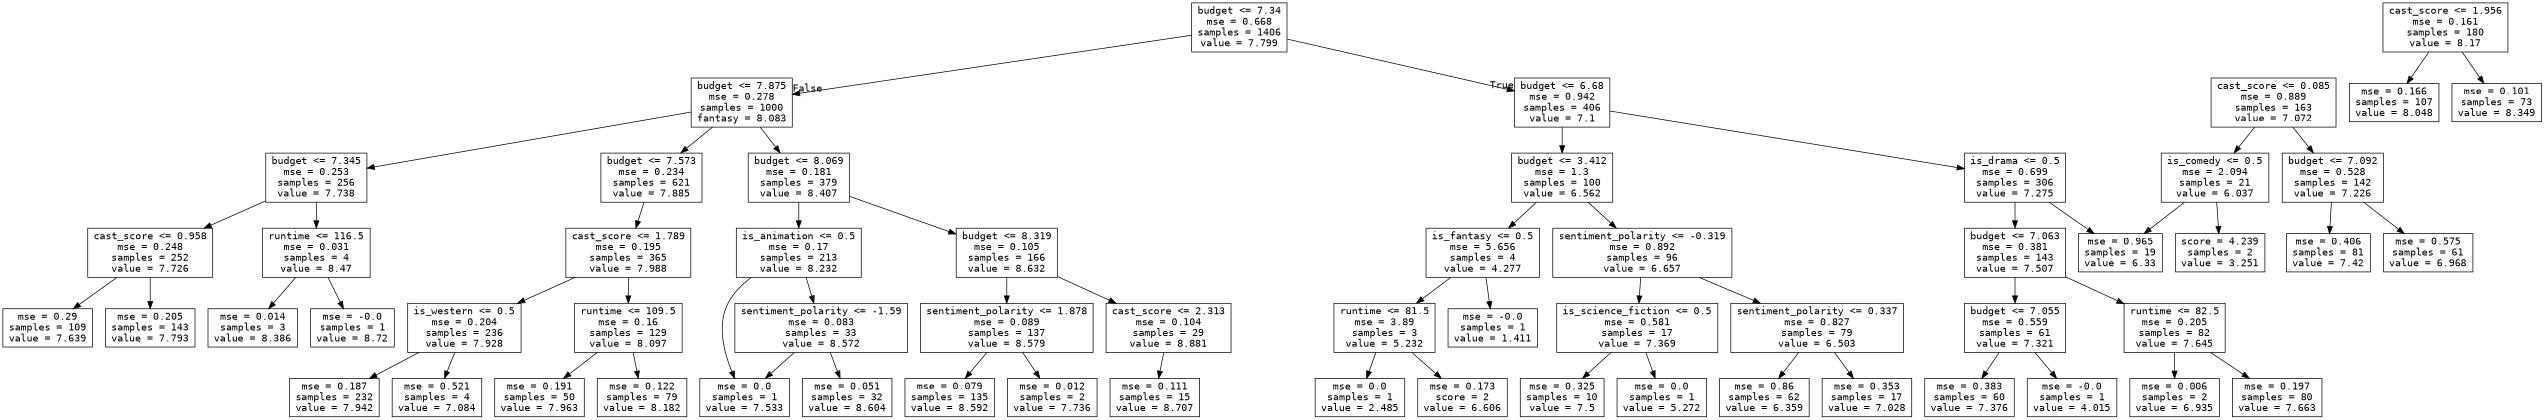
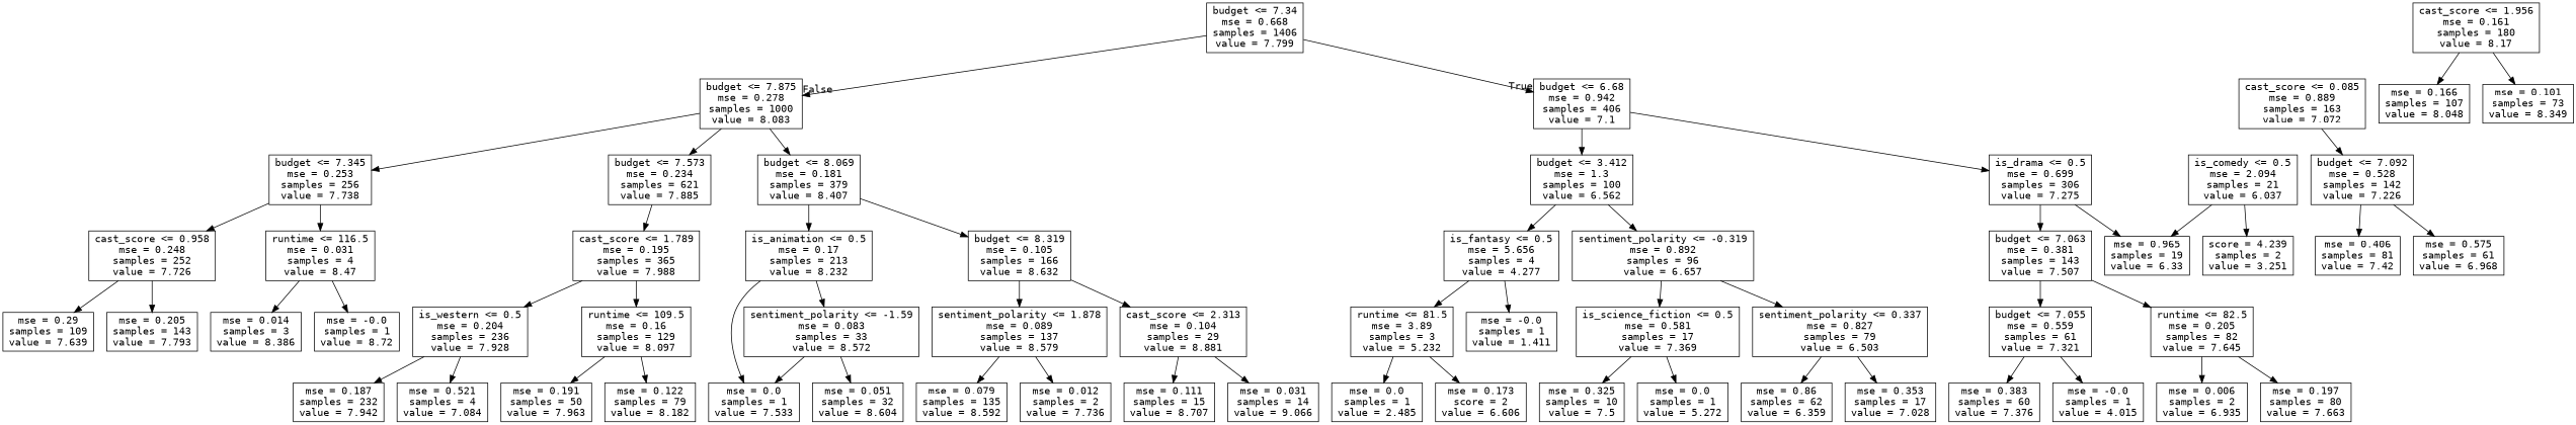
  digraph {
    fontname="DejaVu Sans Mono"
    node [fontname="DejaVu Sans Mono" shape=box]
    edge [fontname="DejaVu Sans Mono"]
    n1 [label="budget <= 7.34\nmse = 0.668\nsamples = 1406\nvalue = 7.799"]
    n2 [label="budget <= 6.68\nmse = 0.942\nsamples = 406\nvalue = 7.1"]
-   n3 [label="budget <= 7.875\nmse = 0.278\nsamples = 1000\nfantasy = 8.083"]
+   n3 [label="budget <= 7.875\nmse = 0.278\nsamples = 1000\nvalue = 8.083"]
    n4 [label="budget <= 3.412\nmse = 1.3\nsamples = 100\nvalue = 6.562"]
    n5 [label="is_drama <= 0.5\nmse = 0.699\nsamples = 306\nvalue = 7.275"]
    n6 [label="budget <= 7.573\nmse = 0.234\nsamples = 621\nvalue = 7.885"]
    n7 [label="budget <= 8.069\nmse = 0.181\nsamples = 379\nvalue = 8.407"]
    n8 [label="budget <= 7.345\nmse = 0.253\nsamples = 256\nvalue = 7.738"]
    n9 [label="is_fantasy <= 0.5\nmse = 5.656\nsamples = 4\nvalue = 4.277"]
    n10 [label="sentiment_polarity <= -0.319\nmse = 0.892\nsamples = 96\nvalue = 6.657"]
    n11 [label="budget <= 7.063\nmse = 0.381\nsamples = 143\nvalue = 7.507"]
    n12 [label="mse = 0.965\nsamples = 19\nvalue = 6.33"]
    n13 [label="runtime <= 81.5\nmse = 3.89\nsamples = 3\nvalue = 5.232"]
    n14 [label="mse = -0.0\nsamples = 1\nvalue = 1.411"]
    n15 [label="is_science_fiction <= 0.5\nmse = 0.581\nsamples = 17\nvalue = 7.369"]
    n16 [label="sentiment_polarity <= 0.337\nmse = 0.827\nsamples = 79\nvalue = 6.503"]
    n17 [label="mse = 0.0\nsamples = 1\nvalue = 2.485"]
    n18 [label="mse = 0.173\nscore = 2\nvalue = 6.606"]
    n19 [label="mse = 0.325\nsamples = 10\nvalue = 7.5"]
    n20 [label="mse = 0.0\nsamples = 1\nvalue = 5.272"]
    n21 [label="mse = 0.86\nsamples = 62\nvalue = 6.359"]
    n22 [label="mse = 0.353\nsamples = 17\nvalue = 7.028"]
    n23 [label="budget <= 7.055\nmse = 0.559\nsamples = 61\nvalue = 7.321"]
    n24 [label="runtime <= 82.5\nmse = 0.205\nsamples = 82\nvalue = 7.645"]
    n25 [label="cast_score <= 0.085\nmse = 0.889\nsamples = 163\nvalue = 7.072"]
    n26 [label="is_comedy <= 0.5\nmse = 2.094\nsamples = 21\nvalue = 6.037"]
    n27 [label="budget <= 7.092\nmse = 0.528\nsamples = 142\nvalue = 7.226"]
    n28 [label="mse = 0.383\nsamples = 60\nvalue = 7.376"]
    n29 [label="mse = -0.0\nsamples = 1\nvalue = 4.015"]
    n30 [label="mse = 0.006\nsamples = 2\nvalue = 6.935"]
    n31 [label="mse = 0.197\nsamples = 80\nvalue = 7.663"]
    n32 [label="score = 4.239\nsamples = 2\nvalue = 3.251"]
    n33 [label="mse = 0.575\nsamples = 61\nvalue = 6.968"]
    n34 [label="mse = 0.406\nsamples = 81\nvalue = 7.42"]
    n35 [label="cast_score <= 1.789\nmse = 0.195\nsamples = 365\nvalue = 7.988"]
    n36 [label="is_animation <= 0.5\nmse = 0.17\nsamples = 213\nvalue = 8.232"]
    n37 [label="budget <= 8.319\nmse = 0.105\nsamples = 166\nvalue = 8.632"]
    n38 [label="runtime <= 116.5\nmse = 0.031\nsamples = 4\nvalue = 8.47"]
    n39 [label="cast_score <= 0.958\nmse = 0.248\nsamples = 252\nvalue = 7.726"]
    n40 [label="is_western <= 0.5\nmse = 0.204\nsamples = 236\nvalue = 7.928"]
    n41 [label="runtime <= 109.5\nmse = 0.16\nsamples = 129\nvalue = 8.097"]
    n42 [label="mse = 0.014\nsamples = 3\nvalue = 8.386"]
    n43 [label="mse = -0.0\nsamples = 1\nvalue = 8.72"]
    n44 [label="mse = 0.29\nsamples = 109\nvalue = 7.639"]
    n45 [label="mse = 0.205\nsamples = 143\nvalue = 7.793"]
    n46 [label="mse = 0.187\nsamples = 232\nvalue = 7.942"]
    n47 [label="mse = 0.521\nsamples = 4\nvalue = 7.084"]
    n48 [label="mse = 0.191\nsamples = 50\nvalue = 7.963"]
    n49 [label="mse = 0.122\nsamples = 79\nvalue = 8.182"]
    n50 [label="sentiment_polarity <= -1.59\nmse = 0.083\nsamples = 33\nvalue = 8.572"]
    n51 [label="mse = 0.0\nsamples = 1\nvalue = 7.533"]
    n52 [label="sentiment_polarity <= 1.878\nmse = 0.089\nsamples = 137\nvalue = 8.579"]
    n53 [label="cast_score <= 2.313\nmse = 0.104\nsamples = 29\nvalue = 8.881"]
    n54 [label="cast_score <= 1.956\nmse = 0.161\nsamples = 180\nvalue = 8.17"]
    n55 [label="mse = 0.166\nsamples = 107\nvalue = 8.048"]
    n56 [label="mse = 0.101\nsamples = 73\nvalue = 8.349"]
    n57 [label="mse = 0.051\nsamples = 32\nvalue = 8.604"]
    n58 [label="mse = 0.079\nsamples = 135\nvalue = 8.592"]
    n59 [label="mse = 0.012\nsamples = 2\nvalue = 7.736"]
    n60 [label="mse = 0.111\nsamples = 15\nvalue = 8.707"]
+   n61 [label="mse = 0.031\nsamples = 14\nvalue = 9.066"]
    n1 -> n2 [headlabel=True labelangle=45 labeldistance=2.5]
    n1 -> n3 [headlabel=False labelangle=-45 labeldistance=2.5]
    n2 -> n4
    n2 -> n5
    n3 -> n6
    n3 -> n7
    n3 -> n8
    n4 -> n9
    n4 -> n10
    n5 -> n11
    n5 -> n12
    n6 -> n35
    n7 -> n36
    n7 -> n37
    n8 -> n38
    n8 -> n39
    n9 -> n13
    n9 -> n14
    n10 -> n15
    n10 -> n16
    n11 -> n23
    n11 -> n24
    n13 -> n17
    n13 -> n18
    n15 -> n19
    n15 -> n20
    n16 -> n21
    n16 -> n22
    n23 -> n28
    n23 -> n29
    n24 -> n30
    n24 -> n31
-   n25 -> n26
    n25 -> n27
    n26 -> n12
    n26 -> n32
    n27 -> n33
    n27 -> n34
    n35 -> n40
    n35 -> n41
    n36 -> n50
    n36 -> n51
    n37 -> n52
    n37 -> n53
    n38 -> n42
    n38 -> n43
    n39 -> n44
    n39 -> n45
    n40 -> n46
    n40 -> n47
    n41 -> n48
    n41 -> n49
    n50 -> n51
    n50 -> n57
    n52 -> n58
    n52 -> n59
    n53 -> n60
+   n53 -> n61
    n54 -> n55
    n54 -> n56
  }
